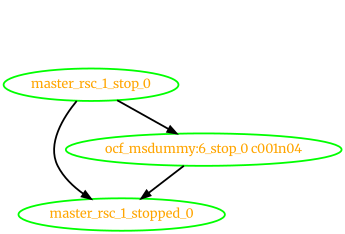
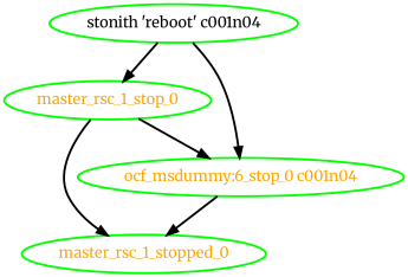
  digraph {
    fontname=Merriweather
    node [color=green fontcolor=orange style=bold fontname=Merriweather]
    edge [style=bold fontname=Merriweather]
    master_rsc_1_stop_0
    master_rsc_1_stopped_0
    "ocf_msdummy:6_stop_0 c001n04"
+   "stonith 'reboot' c001n04" [fontcolor=black]
    master_rsc_1_stop_0 -> master_rsc_1_stopped_0
    master_rsc_1_stop_0 -> "ocf_msdummy:6_stop_0 c001n04"
    "ocf_msdummy:6_stop_0 c001n04" -> master_rsc_1_stopped_0
+   "stonith 'reboot' c001n04" -> master_rsc_1_stop_0
+   "stonith 'reboot' c001n04" -> "ocf_msdummy:6_stop_0 c001n04"
  }
